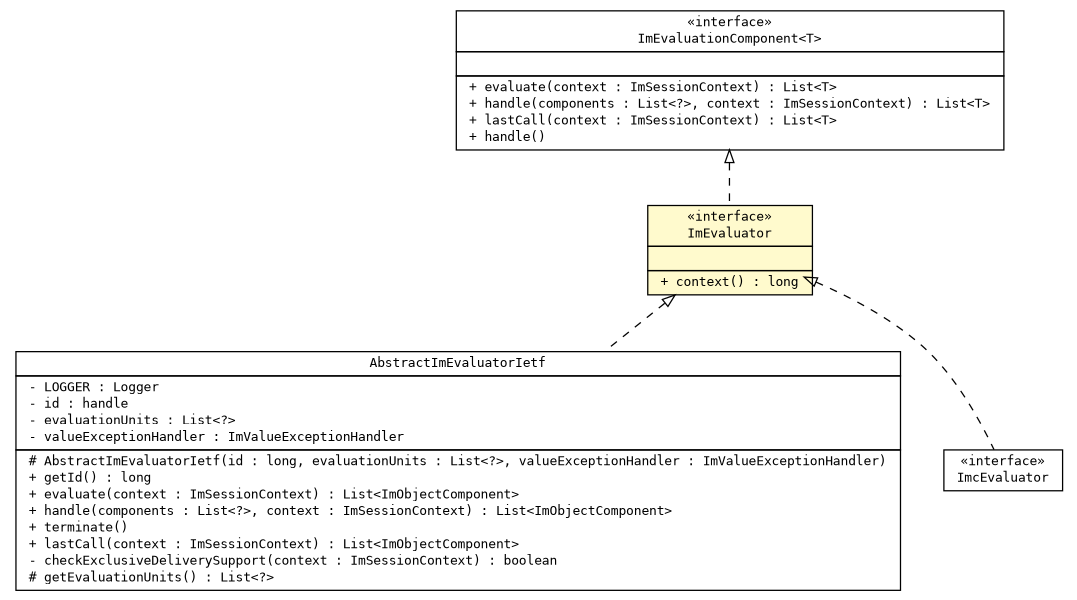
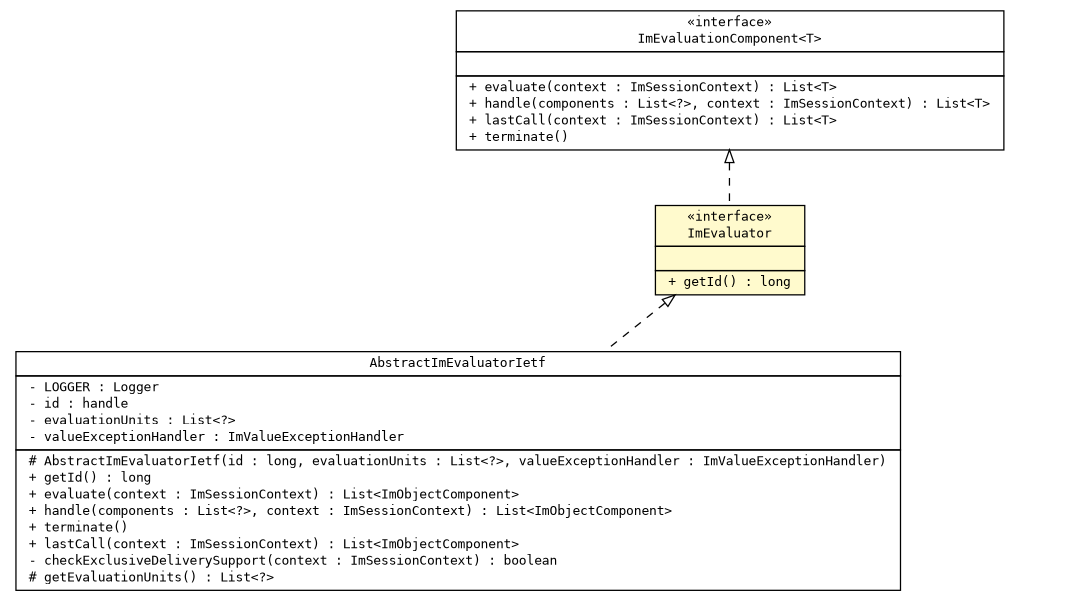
  digraph {
    fontname="DejaVu Sans Mono"
    nodesep=0.25
    ranksep=0.5
    node [fontcolor=black fontname="DejaVu Sans Mono" fontsize=10.0 shape=plaintext]
    edge [arrowtail=empty dir=back fontname="DejaVu Sans Mono" fontsize=10 headport=p labelfontname=Helvetica labelfontsize=10 style=dashed tailport=p]
-   n1 [label=<<table title="de.hsbremen.tc.tnc.im.evaluate.ImEvaluator" border="0" cellborder="1" cellspacing="0" cellpadding="2" port="p" bgcolor="lemonChiffon" href="./ImEvaluator.html"> 		<tr><td><table border="0" cellspacing="0" cellpadding="1"> <tr><td align="center" balign="center"> &#171;interface&#187; </td></tr> <tr><td align="center" balign="center"> ImEvaluator </td></tr> 		</table></td></tr> 		<tr><td><table border="0" cellspacing="0" cellpadding="1"> <tr><td align="left" balign="left">  </td></tr> 		</table></td></tr> 		<tr><td><table border="0" cellspacing="0" cellpadding="1"> <tr><td align="left" balign="left"> + context() : long </td></tr> 		</table></td></tr> 		</table>>]
+   n1 [label=<<table title="de.hsbremen.tc.tnc.im.evaluate.ImEvaluator" border="0" cellborder="1" cellspacing="0" cellpadding="2" port="p" bgcolor="lemonChiffon" href="./ImEvaluator.html"> 		<tr><td><table border="0" cellspacing="0" cellpadding="1"> <tr><td align="center" balign="center"> &#171;interface&#187; </td></tr> <tr><td align="center" balign="center"> ImEvaluator </td></tr> 		</table></td></tr> 		<tr><td><table border="0" cellspacing="0" cellpadding="1"> <tr><td align="left" balign="left">  </td></tr> 		</table></td></tr> 		<tr><td><table border="0" cellspacing="0" cellpadding="1"> <tr><td align="left" balign="left"> + getId() : long </td></tr> 		</table></td></tr> 		</table>>]
    n2 [label=<<table title="de.hsbremen.tc.tnc.im.evaluate.AbstractImEvaluatorIetf" border="0" cellborder="1" cellspacing="0" cellpadding="2" port="p" href="./AbstractImEvaluatorIetf.html"> 		<tr><td><table border="0" cellspacing="0" cellpadding="1"> <tr><td align="center" balign="center"> AbstractImEvaluatorIetf </td></tr> 		</table></td></tr> 		<tr><td><table border="0" cellspacing="0" cellpadding="1"> <tr><td align="left" balign="left"> - LOGGER : Logger </td></tr> <tr><td align="left" balign="left"> - id : handle </td></tr> <tr><td align="left" balign="left"> - evaluationUnits : List&lt;?&gt; </td></tr> <tr><td align="left" balign="left"> - valueExceptionHandler : ImValueExceptionHandler </td></tr> 		</table></td></tr> 		<tr><td><table border="0" cellspacing="0" cellpadding="1"> <tr><td align="left" balign="left"> # AbstractImEvaluatorIetf(id : long, evaluationUnits : List&lt;?&gt;, valueExceptionHandler : ImValueExceptionHandler) </td></tr> <tr><td align="left" balign="left"> + getId() : long </td></tr> <tr><td align="left" balign="left"> + evaluate(context : ImSessionContext) : List&lt;ImObjectComponent&gt; </td></tr> <tr><td align="left" balign="left"> + handle(components : List&lt;?&gt;, context : ImSessionContext) : List&lt;ImObjectComponent&gt; </td></tr> <tr><td align="left" balign="left"> + terminate() </td></tr> <tr><td align="left" balign="left"> + lastCall(context : ImSessionContext) : List&lt;ImObjectComponent&gt; </td></tr> <tr><td align="left" balign="left"> - checkExclusiveDeliverySupport(context : ImSessionContext) : boolean </td></tr> <tr><td align="left" balign="left"> # getEvaluationUnits() : List&lt;?&gt; </td></tr> 		</table></td></tr> 		</table>>]
-   n3 [label=<<table title="de.hsbremen.tc.tnc.im.evaluate.ImcEvaluator" border="0" cellborder="1" cellspacing="0" cellpadding="2" port="p" href="./ImcEvaluator.html"> 		<tr><td><table border="0" cellspacing="0" cellpadding="1"> <tr><td align="center" balign="center"> &#171;interface&#187; </td></tr> <tr><td align="center" balign="center"> ImcEvaluator </td></tr> 		</table></td></tr> 		</table>>]
-   n4 [label=<<table title="de.hsbremen.tc.tnc.im.evaluate.ImEvaluationComponent" border="0" cellborder="1" cellspacing="0" cellpadding="2" port="p" href="./ImEvaluationComponent.html"> 		<tr><td><table border="0" cellspacing="0" cellpadding="1"> <tr><td align="center" balign="center"> &#171;interface&#187; </td></tr> <tr><td align="center" balign="center"> ImEvaluationComponent&lt;T&gt; </td></tr> 		</table></td></tr> 		<tr><td><table border="0" cellspacing="0" cellpadding="1"> <tr><td align="left" balign="left">  </td></tr> 		</table></td></tr> 		<tr><td><table border="0" cellspacing="0" cellpadding="1"> <tr><td align="left" balign="left"> + evaluate(context : ImSessionContext) : List&lt;T&gt; </td></tr> <tr><td align="left" balign="left"> + handle(components : List&lt;?&gt;, context : ImSessionContext) : List&lt;T&gt; </td></tr> <tr><td align="left" balign="left"> + lastCall(context : ImSessionContext) : List&lt;T&gt; </td></tr> <tr><td align="left" balign="left"> + handle() </td></tr> 		</table></td></tr> 		</table>>]
+   n4 [label=<<table title="de.hsbremen.tc.tnc.im.evaluate.ImEvaluationComponent" border="0" cellborder="1" cellspacing="0" cellpadding="2" port="p" href="./ImEvaluationComponent.html"> 		<tr><td><table border="0" cellspacing="0" cellpadding="1"> <tr><td align="center" balign="center"> &#171;interface&#187; </td></tr> <tr><td align="center" balign="center"> ImEvaluationComponent&lt;T&gt; </td></tr> 		</table></td></tr> 		<tr><td><table border="0" cellspacing="0" cellpadding="1"> <tr><td align="left" balign="left">  </td></tr> 		</table></td></tr> 		<tr><td><table border="0" cellspacing="0" cellpadding="1"> <tr><td align="left" balign="left"> + evaluate(context : ImSessionContext) : List&lt;T&gt; </td></tr> <tr><td align="left" balign="left"> + handle(components : List&lt;?&gt;, context : ImSessionContext) : List&lt;T&gt; </td></tr> <tr><td align="left" balign="left"> + lastCall(context : ImSessionContext) : List&lt;T&gt; </td></tr> <tr><td align="left" balign="left"> + terminate() </td></tr> 		</table></td></tr> 		</table>>]
    n1 -> n2
-   n1 -> n3
    n4 -> n1
  }
